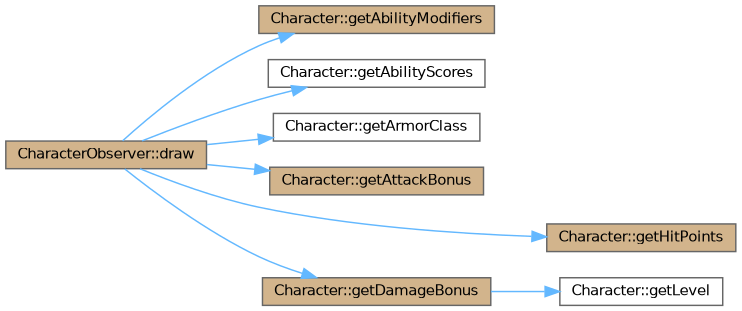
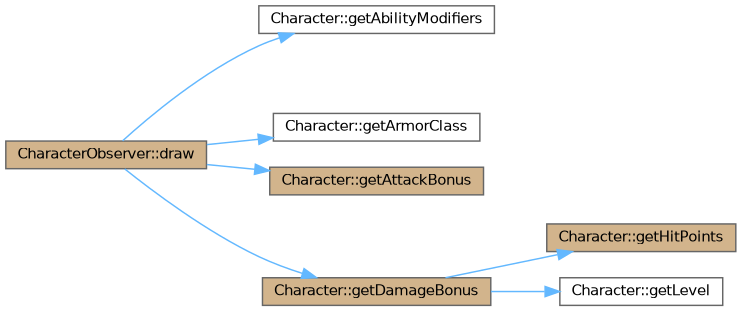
  digraph {
    rankdir=LR
    node [color=grey40 fillcolor=tan fontname=Helvetica fontsize=10 shape=box style=filled]
    edge [color=steelblue1 fontname=Helvetica fontsize=10 labelfontname=Helvetica labelfontsize=10 style=solid]
    n1 [color=gray40 fontcolor=black height=0.2 label="CharacterObserver::draw" width=0.4]
-   n2 [height=0.2 label="Character::getAbilityModifiers" width=0.4]
-   n3 [fillcolor=white height=0.2 label="Character::getAbilityScores" width=0.4]
+   n2 [fillcolor=white height=0.2 label="Character::getAbilityModifiers" width=0.4]
    n4 [fillcolor=white height=0.2 label="Character::getArmorClass" width=0.4]
    n5 [height=0.2 label="Character::getAttackBonus" width=0.4]
    n6 [height=0.2 label="Character::getDamageBonus" width=0.4]
    n7 [height=0.2 label="Character::getHitPoints" width=0.4]
    n8 [fillcolor=white height=0.2 label="Character::getLevel" width=0.4]
    n1 -> n2
-   n1 -> n3
    n1 -> n4
    n1 -> n5
    n1 -> n6
-   n1 -> n7
+   n6 -> n7
    n6 -> n8
  }
